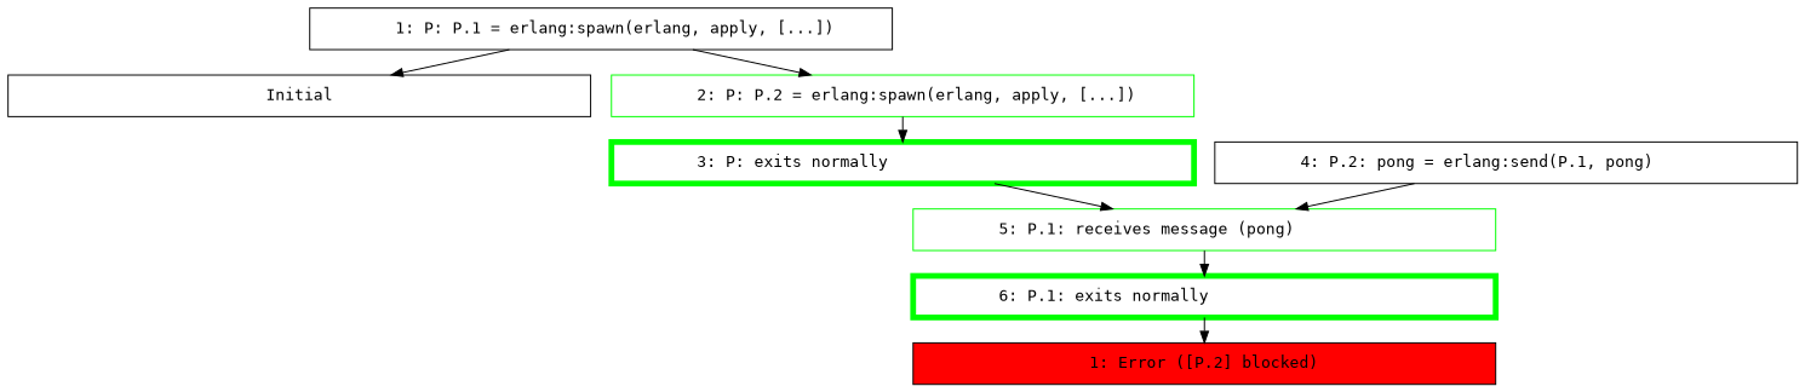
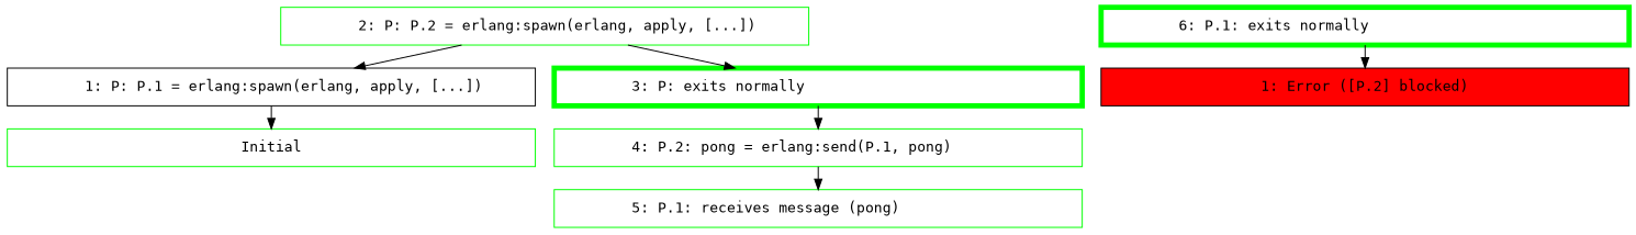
  digraph {
    ranksep=0.3
    node [fontname=Monospace shape=box]
    edge [weight=1000]
-   n1 [label=Initial width=7]
+   n1 [label=Initial width=7 color=lime]
    n2 [label="        1: P: P.1 = erlang:spawn(erlang, apply, [...])\l" width=7]
    n3 [color=lime label="        2: P: P.2 = erlang:spawn(erlang, apply, [...])\l" width=7]
    n4 [color=lime label="        3: P: exits normally\l" penwidth=5 width=7]
-   n5 [label="        4: P.2: pong = erlang:send(P.1, pong)\l" width=7]
+   n5 [label="        4: P.2: pong = erlang:send(P.1, pong)\l" width=7 color=lime]
    n6 [color=lime label="        5: P.1: receives message (pong)\l" width=7]
    n7 [color=lime label="        6: P.1: exits normally\l" penwidth=5 width=7]
    n8 [fillcolor=red label="1: Error ([P.2] blocked)" style=filled width=7]
    n2 -> n1
-   n2 -> n3
+   n3 -> n2
    n3 -> n4
-   n4 -> n6
+   n4 -> n5
    n5 -> n6
-   n6 -> n7
    n7 -> n8
  }
